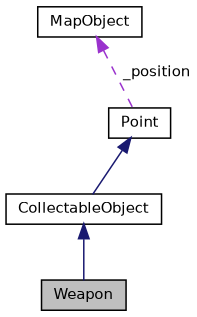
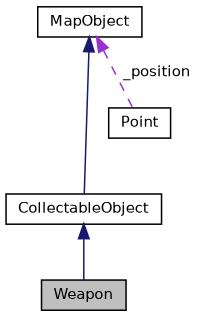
  digraph {
    node [color=black fillcolor=white fontname=Helvetica fontsize=10 shape=record style=filled]
    edge [color=midnightblue dir=back fontname=Helvetica fontsize=10 labelfontname=Helvetica labelfontsize=10 style=solid]
    n1 [fillcolor=grey75 fontcolor=black height=0.2 label=Weapon width=0.4]
    n2 [height=0.2 label=CollectableObject width=0.4]
    n3 [height=0.2 label=MapObject width=0.4]
    n4 [height=0.2 label=Point width=0.4]
    n2 -> n1
-   n4 -> n2
+   n3 -> n2
    n3 -> n4 [color=darkorchid3 label=" _position" style=dashed]
  }
